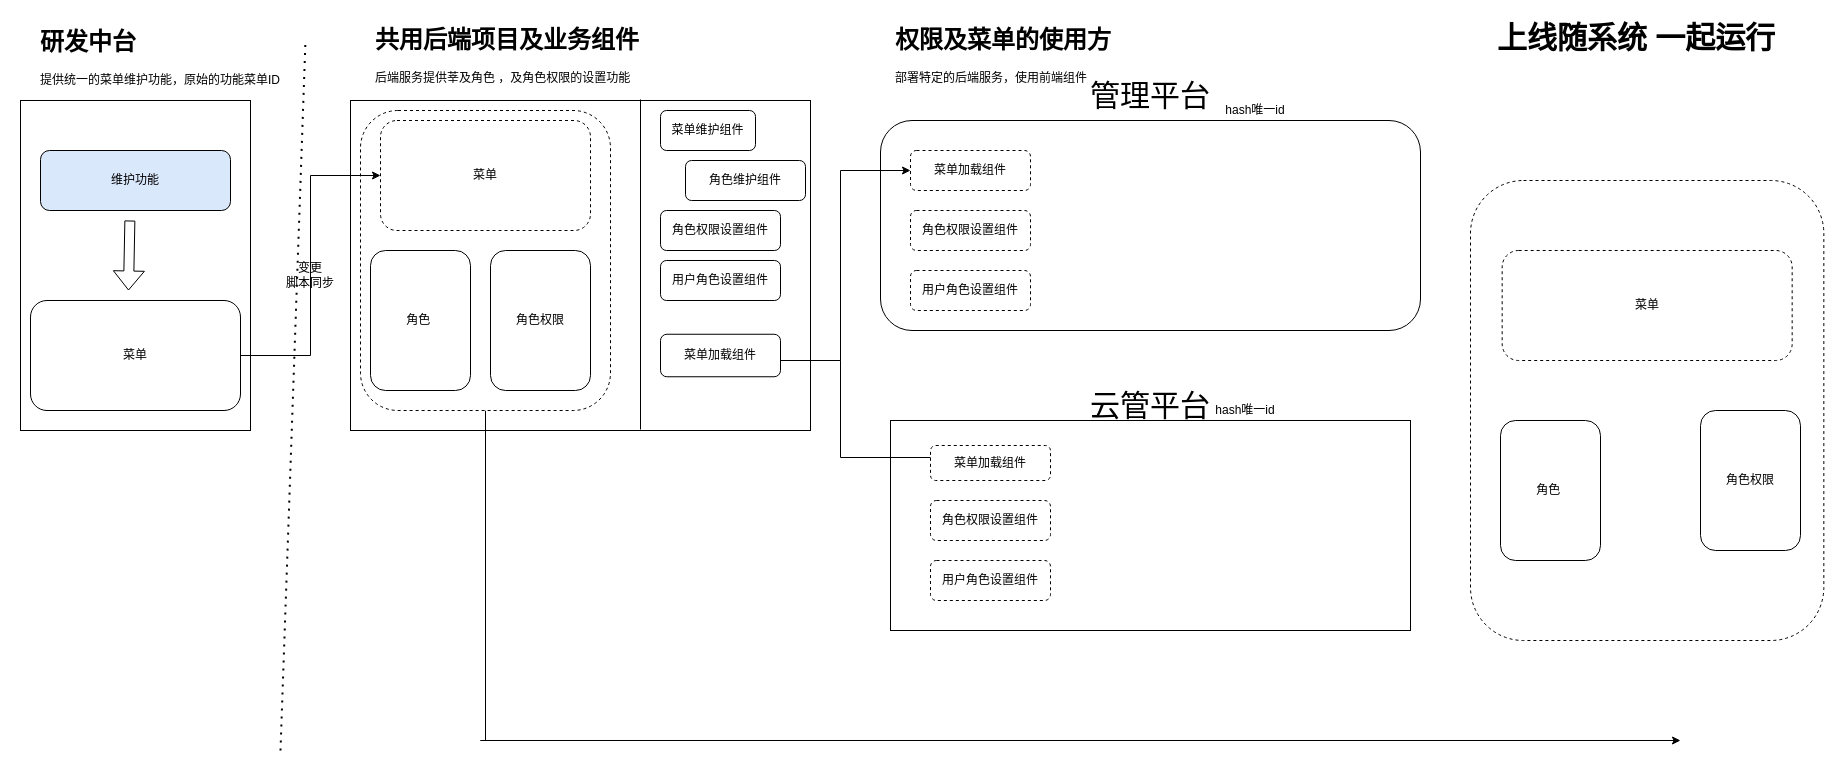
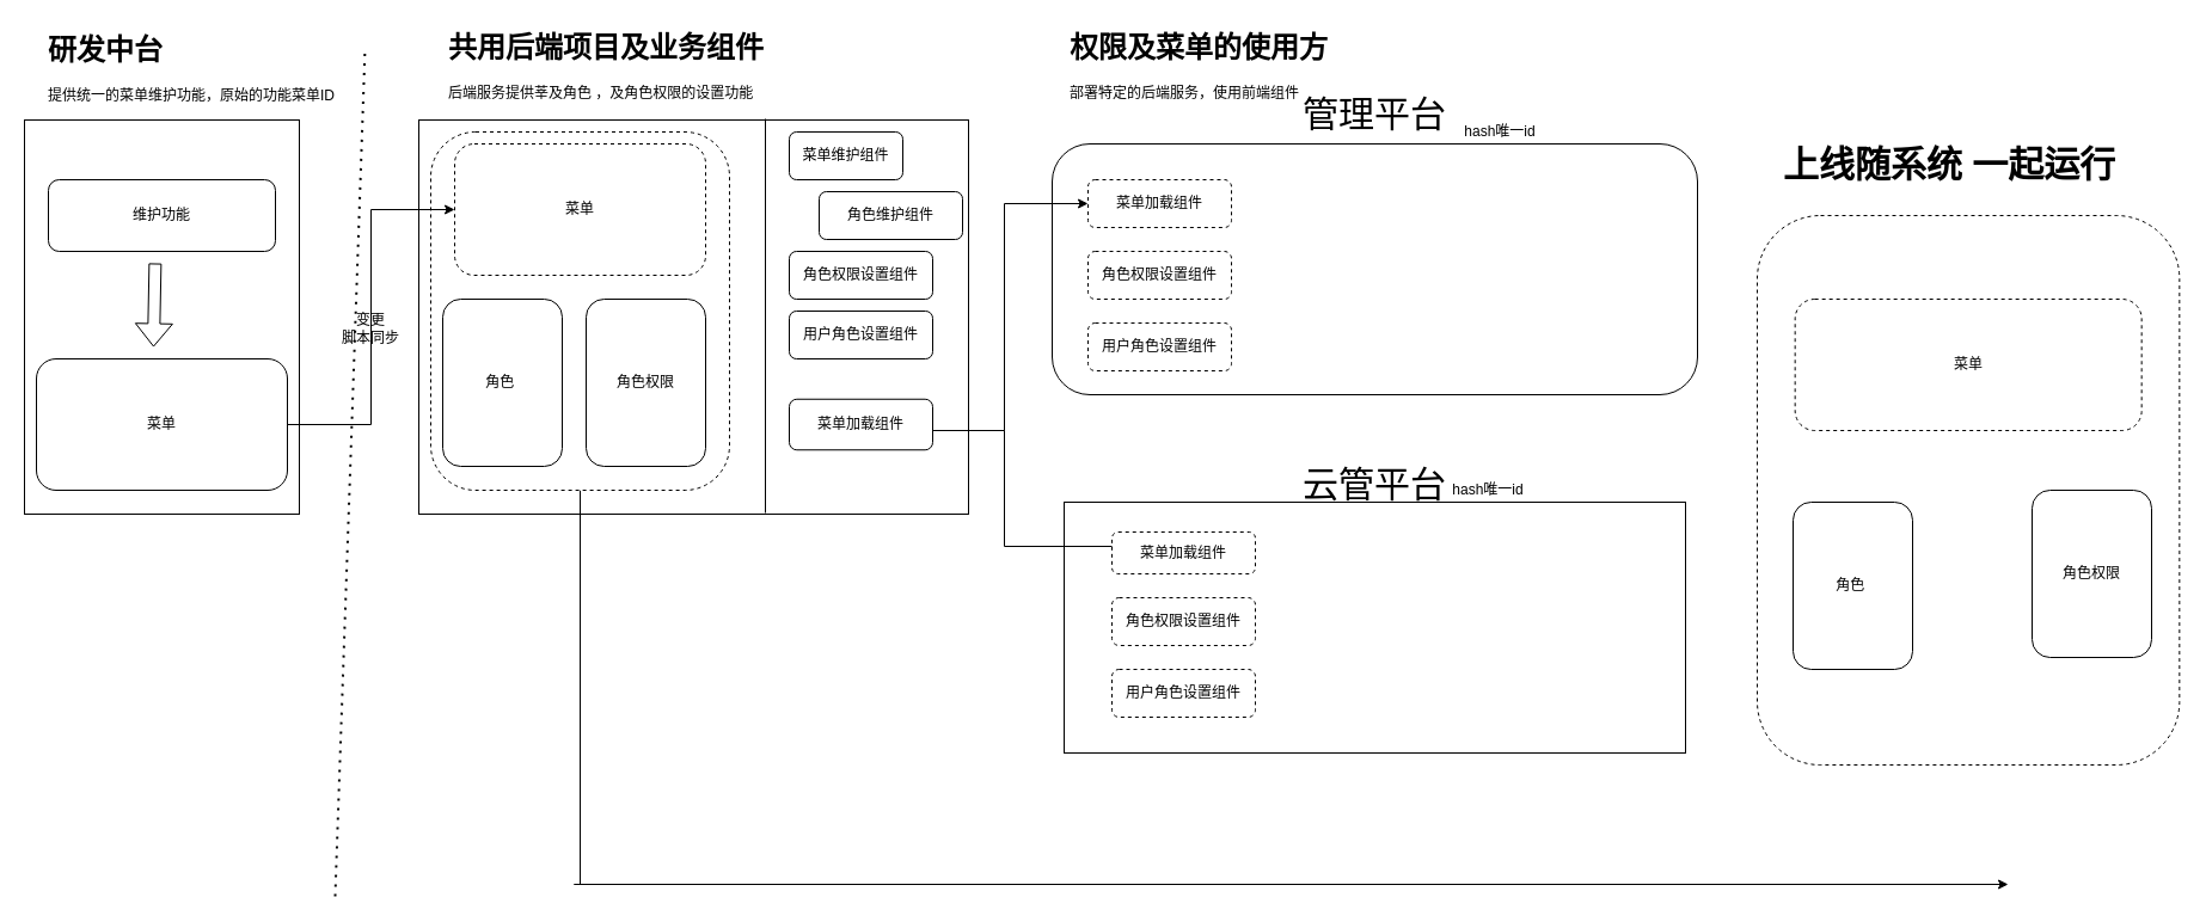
  <mxCell id="0" />
  <mxCell id="1" parent="0" />
  <mxCell id="2" value="" style="rounded=0;whiteSpace=wrap;html=1;" parent="1" vertex="1"><mxGeometry x="350" y="100" width="460" height="330" as="geometry" /></mxCell>
  <mxCell id="3" style="edgeStyle=orthogonalEdgeStyle;rounded=0;orthogonalLoop=1;jettySize=auto;html=1;fontSize=30;" parent="1" source="4" edge="1"><mxGeometry relative="1" as="geometry"><mxPoint x="1680" y="740" as="targetPoint" /><Array as="points"><mxPoint x="485" y="740" /><mxPoint x="480" y="740" /></Array></mxGeometry></mxCell>
  <mxCell id="4" value="" style="rounded=1;whiteSpace=wrap;html=1;dashed=1;fontSize=30;" parent="1" vertex="1"><mxGeometry x="360" y="110" width="250" height="300" as="geometry" /></mxCell>
  <mxCell id="5" value="" style="rounded=0;whiteSpace=wrap;html=1;" parent="1" vertex="1"><mxGeometry x="890" y="420" width="520" height="210" as="geometry" /></mxCell>
  <mxCell id="6" value="" style="rounded=1;whiteSpace=wrap;html=1;" parent="1" vertex="1"><mxGeometry x="880" y="120" width="540" height="210" as="geometry" /></mxCell>
  <mxCell id="7" value="" style="rounded=0;whiteSpace=wrap;html=1;" parent="1" vertex="1"><mxGeometry x="20" y="100" width="230" height="330" as="geometry" /></mxCell>
  <mxCell id="8" style="edgeStyle=orthogonalEdgeStyle;rounded=0;orthogonalLoop=1;jettySize=auto;html=1;entryX=0;entryY=0.5;entryDx=0;entryDy=0;" parent="1" source="9" target="10" edge="1"><mxGeometry relative="1" as="geometry" /></mxCell>
  <mxCell id="9" value="菜单" style="rounded=1;whiteSpace=wrap;html=1;" parent="1" vertex="1"><mxGeometry x="30" y="300" width="210" height="110" as="geometry" /></mxCell>
  <mxCell id="10" value="菜单" style="rounded=1;whiteSpace=wrap;html=1;dashed=1;" parent="1" vertex="1"><mxGeometry x="380" y="120" width="210" height="110" as="geometry" /></mxCell>
  <mxCell id="11" value="角色&amp;nbsp;" style="rounded=1;whiteSpace=wrap;html=1;" parent="1" vertex="1"><mxGeometry x="370" y="250" width="100" height="140" as="geometry" /></mxCell>
  <mxCell id="12" value="角色权限" style="rounded=1;whiteSpace=wrap;html=1;" parent="1" vertex="1"><mxGeometry x="490" y="250" width="100" height="140" as="geometry" /></mxCell>
  <mxCell id="13" value="" style="endArrow=none;html=1;rounded=0;" parent="1" edge="1"><mxGeometry width="50" height="50" relative="1" as="geometry"><mxPoint x="640" y="99" as="sourcePoint" /><mxPoint x="640" y="429" as="targetPoint" /></mxGeometry></mxCell>
  <mxCell id="14" value="菜单维护组件" style="rounded=1;whiteSpace=wrap;html=1;" parent="1" vertex="1"><mxGeometry x="660" y="110" width="95" height="40" as="geometry" /></mxCell>
  <mxCell id="15" value="角色维护组件" style="rounded=1;whiteSpace=wrap;html=1;" parent="1" vertex="1"><mxGeometry x="685" y="160" width="120" height="40" as="geometry" /></mxCell>
  <mxCell id="16" value="角色权限设置组件" style="rounded=1;whiteSpace=wrap;html=1;" parent="1" vertex="1"><mxGeometry x="660" y="210" width="120" height="40" as="geometry" /></mxCell>
  <mxCell id="17" style="edgeStyle=orthogonalEdgeStyle;rounded=0;orthogonalLoop=1;jettySize=auto;html=1;entryX=0;entryY=0.5;entryDx=0;entryDy=0;fontSize=30;" parent="1" source="19" target="29" edge="1"><mxGeometry relative="1" as="geometry"><Array as="points"><mxPoint x="840" y="360" /><mxPoint x="840" y="170" /></Array></mxGeometry></mxCell>
  <mxCell id="18" style="edgeStyle=orthogonalEdgeStyle;rounded=0;orthogonalLoop=1;jettySize=auto;html=1;entryX=0;entryY=0.5;entryDx=0;entryDy=0;fontSize=30;" parent="1" source="19" target="30" edge="1"><mxGeometry relative="1" as="geometry"><Array as="points"><mxPoint x="840" y="360" /><mxPoint x="840" y="457" /><mxPoint x="960" y="457" /></Array></mxGeometry></mxCell>
  <mxCell id="19" value="菜单加载组件" style="rounded=1;whiteSpace=wrap;html=1;" parent="1" vertex="1"><mxGeometry x="660" y="333.75" width="120" height="42.5" as="geometry" /></mxCell>
  <mxCell id="20" value="&lt;h1&gt;共用后端项目及业务组件&lt;/h1&gt;&lt;p&gt;后端服务提供莘及角色 ，及角色权限的设置功能&lt;/p&gt;&lt;p&gt;.&lt;/p&gt;" style="text;html=1;strokeColor=none;fillColor=none;spacing=5;spacingTop=-20;whiteSpace=wrap;overflow=hidden;rounded=0;" parent="1" vertex="1"><mxGeometry x="370" y="20" width="450" height="70" as="geometry" /></mxCell>
- <mxCell id="21" value="维护功能" style="rounded=1;whiteSpace=wrap;html=1;fillColor=#dae8fc;" parent="1" vertex="1"><mxGeometry x="40" y="150" width="190" height="60" as="geometry" /></mxCell>
+ <mxCell id="21" value="维护功能" style="rounded=1;whiteSpace=wrap;html=1;" parent="1" vertex="1"><mxGeometry x="40" y="150" width="190" height="60" as="geometry" /></mxCell>
  <mxCell id="22" value="" style="shape=flexArrow;endArrow=classic;html=1;rounded=0;" parent="1" edge="1"><mxGeometry width="50" height="50" relative="1" as="geometry"><mxPoint x="129.38" y="220" as="sourcePoint" /><mxPoint x="128" y="290" as="targetPoint" /></mxGeometry></mxCell>
  <mxCell id="23" value="&lt;h1&gt;研发中台&lt;/h1&gt;&lt;p&gt;提供统一的菜单维护功能，原始的功能菜单ID&lt;/p&gt;" style="text;html=1;strokeColor=none;fillColor=none;spacing=5;spacingTop=-20;whiteSpace=wrap;overflow=hidden;rounded=0;" parent="1" vertex="1"><mxGeometry x="35" y="22" width="270" height="70" as="geometry" /></mxCell>
  <mxCell id="24" value="变更&lt;br&gt;脚本同步" style="text;html=1;strokeColor=none;fillColor=none;align=center;verticalAlign=middle;whiteSpace=wrap;rounded=0;" parent="1" vertex="1"><mxGeometry x="270" y="260" width="80" height="30" as="geometry" /></mxCell>
  <mxCell id="25" value="" style="endArrow=none;dashed=1;html=1;dashPattern=1 3;strokeWidth=2;rounded=0;entryX=1;entryY=0.25;entryDx=0;entryDy=0;" parent="1" target="23" edge="1"><mxGeometry width="50" height="50" relative="1" as="geometry"><mxPoint x="280" y="750" as="sourcePoint" /><mxPoint x="320" y="580" as="targetPoint" /></mxGeometry></mxCell>
  <mxCell id="26" value="&lt;h1&gt;权限及菜单的使用方&lt;/h1&gt;&lt;p&gt;部署特定的后端服务，使用前端组件&lt;/p&gt;&lt;p&gt;.&lt;/p&gt;" style="text;html=1;strokeColor=none;fillColor=none;spacing=5;spacingTop=-20;whiteSpace=wrap;overflow=hidden;rounded=0;" parent="1" vertex="1"><mxGeometry x="890" y="20" width="450" height="70" as="geometry" /></mxCell>
  <mxCell id="27" value="管理平台" style="text;html=1;strokeColor=none;fillColor=none;align=center;verticalAlign=middle;whiteSpace=wrap;rounded=0;fontSize=30;" parent="1" vertex="1"><mxGeometry x="930" y="80" width="440" height="30" as="geometry" /></mxCell>
  <mxCell id="28" value="云管平台" style="text;html=1;strokeColor=none;fillColor=none;align=center;verticalAlign=middle;whiteSpace=wrap;rounded=0;fontSize=30;" parent="1" vertex="1"><mxGeometry x="890" y="390" width="520" height="30" as="geometry" /></mxCell>
  <mxCell id="29" value="菜单加载组件" style="rounded=1;whiteSpace=wrap;html=1;dashed=1;" parent="1" vertex="1"><mxGeometry x="910" y="150" width="120" height="40" as="geometry" /></mxCell>
  <mxCell id="30" value="菜单加载组件" style="rounded=1;whiteSpace=wrap;html=1;dashed=1;" parent="1" vertex="1"><mxGeometry x="930" y="445" width="120" height="35" as="geometry" /></mxCell>
  <mxCell id="31" value="" style="rounded=1;whiteSpace=wrap;html=1;dashed=1;fontSize=30;" parent="1" vertex="1"><mxGeometry x="1470" y="180" width="353.33" height="460" as="geometry" /></mxCell>
  <mxCell id="32" value="菜单" style="rounded=1;whiteSpace=wrap;html=1;dashed=1;" parent="1" vertex="1"><mxGeometry x="1501.67" y="250" width="290" height="110" as="geometry" /></mxCell>
  <mxCell id="33" value="角色&amp;nbsp;" style="rounded=1;whiteSpace=wrap;html=1;" parent="1" vertex="1"><mxGeometry x="1500" y="420" width="100" height="140" as="geometry" /></mxCell>
  <mxCell id="34" value="角色权限" style="rounded=1;whiteSpace=wrap;html=1;" parent="1" vertex="1"><mxGeometry x="1700" y="410" width="100" height="140" as="geometry" /></mxCell>
- <mxCell id="35" value="上线随系统 一起运行" style="text;html=1;strokeColor=none;fillColor=none;spacing=5;spacingTop=-20;whiteSpace=wrap;overflow=hidden;rounded=0;dashed=1;fontSize=30;fontStyle=1" parent="1" vertex="1"><mxGeometry x="1491.67" y="30" width="320" height="40" as="geometry" /></mxCell>
+ <mxCell id="35" value="上线随系统 一起运行" style="text;html=1;strokeColor=none;fillColor=none;spacing=5;spacingTop=-20;whiteSpace=wrap;overflow=hidden;rounded=0;dashed=1;fontSize=30;fontStyle=1" parent="1" vertex="1"><mxGeometry x="1486.67" y="130" width="320" height="40" as="geometry" /></mxCell>
  <mxCell id="36" value="hash唯一id" style="text;html=1;strokeColor=none;fillColor=none;align=center;verticalAlign=middle;whiteSpace=wrap;rounded=0;" vertex="1" parent="1"><mxGeometry x="1210" y="100" width="90" height="20" as="geometry" /></mxCell>
  <mxCell id="37" value="hash唯一id" style="text;html=1;strokeColor=none;fillColor=none;align=center;verticalAlign=middle;whiteSpace=wrap;rounded=0;" vertex="1" parent="1"><mxGeometry x="1200" y="400" width="90" height="20" as="geometry" /></mxCell>
  <mxCell id="38" value="角色权限设置组件" style="rounded=1;whiteSpace=wrap;html=1;dashed=1;" vertex="1" parent="1"><mxGeometry x="910" y="210" width="120" height="40" as="geometry" /></mxCell>
  <mxCell id="39" value="角色权限设置组件" style="rounded=1;whiteSpace=wrap;html=1;dashed=1;" vertex="1" parent="1"><mxGeometry x="930" y="500" width="120" height="40" as="geometry" /></mxCell>
  <mxCell id="40" value="用户角色设置组件" style="rounded=1;whiteSpace=wrap;html=1;" vertex="1" parent="1"><mxGeometry x="660" y="260" width="120" height="40" as="geometry" /></mxCell>
  <mxCell id="41" value="用户角色设置组件" style="rounded=1;whiteSpace=wrap;html=1;dashed=1;" vertex="1" parent="1"><mxGeometry x="910" y="270" width="120" height="40" as="geometry" /></mxCell>
  <mxCell id="42" value="用户角色设置组件" style="rounded=1;whiteSpace=wrap;html=1;dashed=1;" vertex="1" parent="1"><mxGeometry x="930" y="560" width="120" height="40" as="geometry" /></mxCell>
